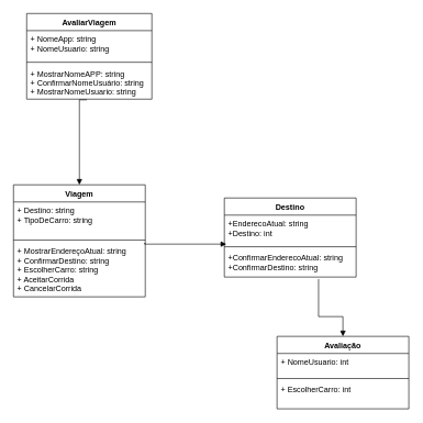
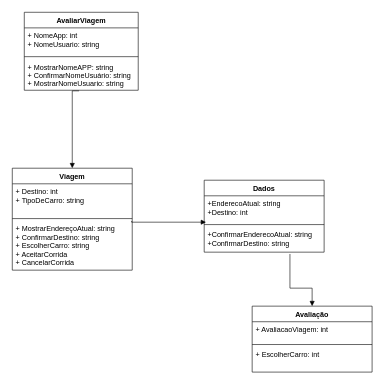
  <mxCell id="0" />
  <mxCell id="1" parent="0" />
  <mxCell id="2" value="AvaliarViagem" style="swimlane;fontStyle=1;align=center;verticalAlign=top;childLayout=stackLayout;horizontal=1;startSize=26;horizontalStack=0;resizeParent=1;resizeParentMax=0;resizeLast=0;collapsible=1;marginBottom=0;" vertex="1" parent="1"><mxGeometry x="40" y="20" width="190" height="130" as="geometry" /></mxCell>
- <mxCell id="3" value="+ NomeApp: string&#10;+ NomeUsuario: string" style="text;strokeColor=none;fillColor=none;align=left;verticalAlign=top;spacingLeft=4;spacingRight=4;overflow=hidden;rotatable=0;points=[[0,0.5],[1,0.5]];portConstraint=eastwest;" vertex="1" parent="2"><mxGeometry y="26" width="190" height="44" as="geometry" /></mxCell>
+ <mxCell id="3" value="+ NomeApp: int&#10;+ NomeUsuario: string" style="text;strokeColor=none;fillColor=none;align=left;verticalAlign=top;spacingLeft=4;spacingRight=4;overflow=hidden;rotatable=0;points=[[0,0.5],[1,0.5]];portConstraint=eastwest;" vertex="1" parent="2"><mxGeometry y="26" width="190" height="44" as="geometry" /></mxCell>
  <mxCell id="4" value="" style="line;strokeWidth=1;fillColor=none;align=left;verticalAlign=middle;spacingTop=-1;spacingLeft=3;spacingRight=3;rotatable=0;labelPosition=right;points=[];portConstraint=eastwest;strokeColor=inherit;" vertex="1" parent="2"><mxGeometry y="70" width="190" height="8" as="geometry" /></mxCell>
  <mxCell id="5" value="+ MostrarNomeAPP: string&#10;+ ConfirmarNomeUsuário: string&#10;+ MostrarNomeUsuario: string" style="text;strokeColor=none;fillColor=none;align=left;verticalAlign=top;spacingLeft=4;spacingRight=4;overflow=hidden;rotatable=0;points=[[0,0.5],[1,0.5]];portConstraint=eastwest;" vertex="1" parent="2"><mxGeometry y="78" width="190" height="52" as="geometry" /></mxCell>
  <mxCell id="6" value="" style="endArrow=block;endFill=1;html=1;edgeStyle=orthogonalEdgeStyle;align=left;verticalAlign=top;rounded=0;exitX=0.481;exitY=1.019;exitDx=0;exitDy=0;exitPerimeter=0;entryX=0.5;entryY=0;entryDx=0;entryDy=0;" edge="1" parent="1" source="5" target="7"><mxGeometry x="-1" relative="1" as="geometry"><mxPoint x="300" y="110" as="sourcePoint" /><mxPoint x="130" y="210" as="targetPoint" /><Array as="points"><mxPoint x="120" y="151" /></Array></mxGeometry></mxCell>
  <mxCell id="7" value="Viagem" style="swimlane;fontStyle=1;align=center;verticalAlign=top;childLayout=stackLayout;horizontal=1;startSize=26;horizontalStack=0;resizeParent=1;resizeParentMax=0;resizeLast=0;collapsible=1;marginBottom=0;" vertex="1" parent="1"><mxGeometry x="20" y="280" width="200" height="170" as="geometry" /></mxCell>
- <mxCell id="8" value="+ Destino: string&#10;+ TipoDeCarro: string" style="text;strokeColor=none;fillColor=none;align=left;verticalAlign=top;spacingLeft=4;spacingRight=4;overflow=hidden;rotatable=0;points=[[0,0.5],[1,0.5]];portConstraint=eastwest;" vertex="1" parent="7"><mxGeometry y="26" width="200" height="54" as="geometry" /></mxCell>
+ <mxCell id="8" value="+ Destino: int&#10;+ TipoDeCarro: string" style="text;strokeColor=none;fillColor=none;align=left;verticalAlign=top;spacingLeft=4;spacingRight=4;overflow=hidden;rotatable=0;points=[[0,0.5],[1,0.5]];portConstraint=eastwest;" vertex="1" parent="7"><mxGeometry y="26" width="200" height="54" as="geometry" /></mxCell>
  <mxCell id="9" value="" style="line;strokeWidth=1;fillColor=none;align=left;verticalAlign=middle;spacingTop=-1;spacingLeft=3;spacingRight=3;rotatable=0;labelPosition=right;points=[];portConstraint=eastwest;strokeColor=inherit;" vertex="1" parent="7"><mxGeometry y="80" width="200" height="8" as="geometry" /></mxCell>
  <mxCell id="10" value="+ MostrarEndereçoAtual: string&#10;+ ConfirmarDestino: string&#10;+ EscolherCarro: string&#10;+ AceitarCorrida&#10;+ CancelarCorrida" style="text;strokeColor=none;fillColor=none;align=left;verticalAlign=top;spacingLeft=4;spacingRight=4;overflow=hidden;rotatable=0;points=[[0,0.5],[1,0.5]];portConstraint=eastwest;" vertex="1" parent="7"><mxGeometry y="88" width="200" height="82" as="geometry" /></mxCell>
  <mxCell id="11" value="" style="endArrow=block;endFill=1;html=1;edgeStyle=orthogonalEdgeStyle;align=left;verticalAlign=top;rounded=0;exitX=0.995;exitY=0;exitDx=0;exitDy=0;exitPerimeter=0;entryX=0.015;entryY=1;entryDx=0;entryDy=0;entryPerimeter=0;" edge="1" parent="1" source="10" target="17"><mxGeometry x="-1" relative="1" as="geometry"><mxPoint x="430" y="310.498" as="sourcePoint" /><mxPoint x="330" y="370" as="targetPoint" /><Array as="points"><mxPoint x="219" y="370" /></Array></mxGeometry></mxCell>
  <mxCell id="12" value="Avaliação" style="swimlane;fontStyle=1;align=center;verticalAlign=top;childLayout=stackLayout;horizontal=1;startSize=26;horizontalStack=0;resizeParent=1;resizeParentMax=0;resizeLast=0;collapsible=1;marginBottom=0;" vertex="1" parent="1"><mxGeometry x="420" y="510" width="200" height="110" as="geometry" /></mxCell>
- <mxCell id="13" value="+ NomeUsuario: int" style="text;strokeColor=none;fillColor=none;align=left;verticalAlign=top;spacingLeft=4;spacingRight=4;overflow=hidden;rotatable=0;points=[[0,0.5],[1,0.5]];portConstraint=eastwest;" vertex="1" parent="12"><mxGeometry y="26" width="200" height="34" as="geometry" /></mxCell>
+ <mxCell id="13" value="+ AvaliacaoViagem: int" style="text;strokeColor=none;fillColor=none;align=left;verticalAlign=top;spacingLeft=4;spacingRight=4;overflow=hidden;rotatable=0;points=[[0,0.5],[1,0.5]];portConstraint=eastwest;" vertex="1" parent="12"><mxGeometry y="26" width="200" height="34" as="geometry" /></mxCell>
  <mxCell id="14" value="" style="line;strokeWidth=1;fillColor=none;align=left;verticalAlign=middle;spacingTop=-1;spacingLeft=3;spacingRight=3;rotatable=0;labelPosition=right;points=[];portConstraint=eastwest;strokeColor=inherit;" vertex="1" parent="12"><mxGeometry y="60" width="200" height="8" as="geometry" /></mxCell>
  <mxCell id="15" value="+ EscolherCarro: int" style="text;strokeColor=none;fillColor=none;align=left;verticalAlign=top;spacingLeft=4;spacingRight=4;overflow=hidden;rotatable=0;points=[[0,0.5],[1,0.5]];portConstraint=eastwest;" vertex="1" parent="12"><mxGeometry y="68" width="200" height="42" as="geometry" /></mxCell>
- <mxCell id="16" value="Destino" style="swimlane;fontStyle=1;align=center;verticalAlign=top;childLayout=stackLayout;horizontal=1;startSize=26;horizontalStack=0;resizeParent=1;resizeParentMax=0;resizeLast=0;collapsible=1;marginBottom=0;" vertex="1" parent="1"><mxGeometry x="340" y="300" width="200" height="120" as="geometry" /></mxCell>
+ <mxCell id="16" value="Dados" style="swimlane;fontStyle=1;align=center;verticalAlign=top;childLayout=stackLayout;horizontal=1;startSize=26;horizontalStack=0;resizeParent=1;resizeParentMax=0;resizeLast=0;collapsible=1;marginBottom=0;" vertex="1" parent="1"><mxGeometry x="340" y="300" width="200" height="120" as="geometry" /></mxCell>
  <mxCell id="17" value="+EnderecoAtual: string&#10;+Destino: int" style="text;strokeColor=none;fillColor=none;align=left;verticalAlign=top;spacingLeft=4;spacingRight=4;overflow=hidden;rotatable=0;points=[[0,0.5],[1,0.5]];portConstraint=eastwest;" vertex="1" parent="16"><mxGeometry y="26" width="200" height="44" as="geometry" /></mxCell>
  <mxCell id="18" value="" style="line;strokeWidth=1;fillColor=none;align=left;verticalAlign=middle;spacingTop=-1;spacingLeft=3;spacingRight=3;rotatable=0;labelPosition=right;points=[];portConstraint=eastwest;strokeColor=inherit;" vertex="1" parent="16"><mxGeometry y="70" width="200" height="8" as="geometry" /></mxCell>
  <mxCell id="19" value="+ConfirmarEnderecoAtual: string&#10;+ConfirmarDestino: string" style="text;strokeColor=none;fillColor=none;align=left;verticalAlign=top;spacingLeft=4;spacingRight=4;overflow=hidden;rotatable=0;points=[[0,0.5],[1,0.5]];portConstraint=eastwest;" vertex="1" parent="16"><mxGeometry y="78" width="200" height="42" as="geometry" /></mxCell>
  <mxCell id="20" value="" style="endArrow=block;endFill=1;html=1;edgeStyle=orthogonalEdgeStyle;align=left;verticalAlign=top;rounded=0;entryX=0.5;entryY=0;entryDx=0;entryDy=0;exitX=0.715;exitY=1.071;exitDx=0;exitDy=0;exitPerimeter=0;" edge="1" parent="1" source="19" target="12"><mxGeometry x="-1" relative="1" as="geometry"><mxPoint x="127" y="460" as="sourcePoint" /><mxPoint x="451" y="430" as="targetPoint" /><Array as="points"><mxPoint x="483" y="480" /><mxPoint x="520" y="480" /></Array></mxGeometry></mxCell>
